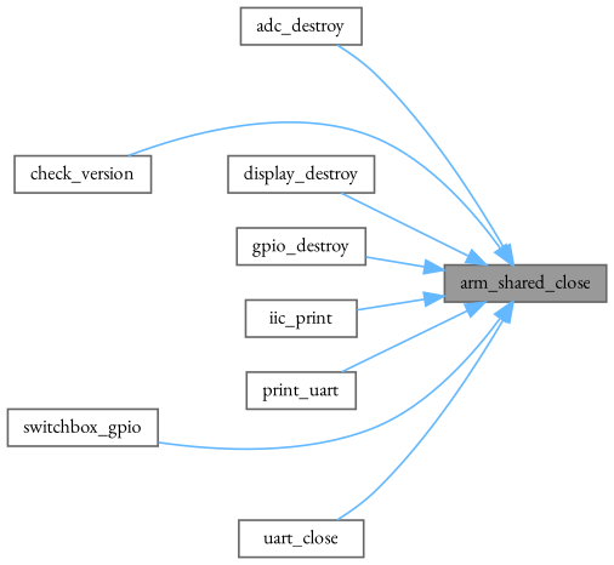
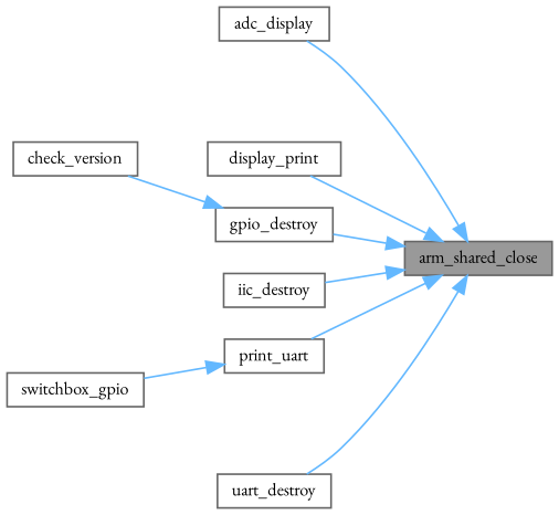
  digraph {
    fontname="EB Garamond"
    rankdir=RL
    node [color=grey40 fillcolor=white fontname="EB Garamond" fontsize=10 shape=box style=filled]
    edge [color=steelblue1 dir=back fontname="EB Garamond" fontsize=10 labelfontname=Helvetica labelfontsize=10 style=solid]
    n1 [color=gray40 fillcolor=grey60 fontcolor=black height=0.2 label=arm_shared_close width=0.4]
-   n2 [height=0.2 label=adc_destroy width=0.4]
+   n2 [height=0.2 label=adc_display width=0.4]
    n3 [height=0.2 label=check_version width=0.4]
-   n4 [height=0.2 label=display_destroy width=0.4]
+   n4 [height=0.2 label=display_print width=0.4]
    n5 [height=0.2 label=gpio_destroy width=0.4]
-   n6 [height=0.2 label=iic_print width=0.4]
+   n6 [height=0.2 label=iic_destroy width=0.4]
    n7 [height=0.2 label=print_uart width=0.4]
    n8 [height=0.2 label=switchbox_gpio width=0.4]
-   n9 [height=0.2 label=uart_close width=0.4]
+   n9 [height=0.2 label=uart_destroy width=0.4]
    n1 -> n2
-   n1 -> n3
+   n5 -> n3
    n1 -> n4
    n1 -> n5
    n1 -> n6
    n1 -> n7
-   n1 -> n8
+   n7 -> n8
    n1 -> n9
  }
